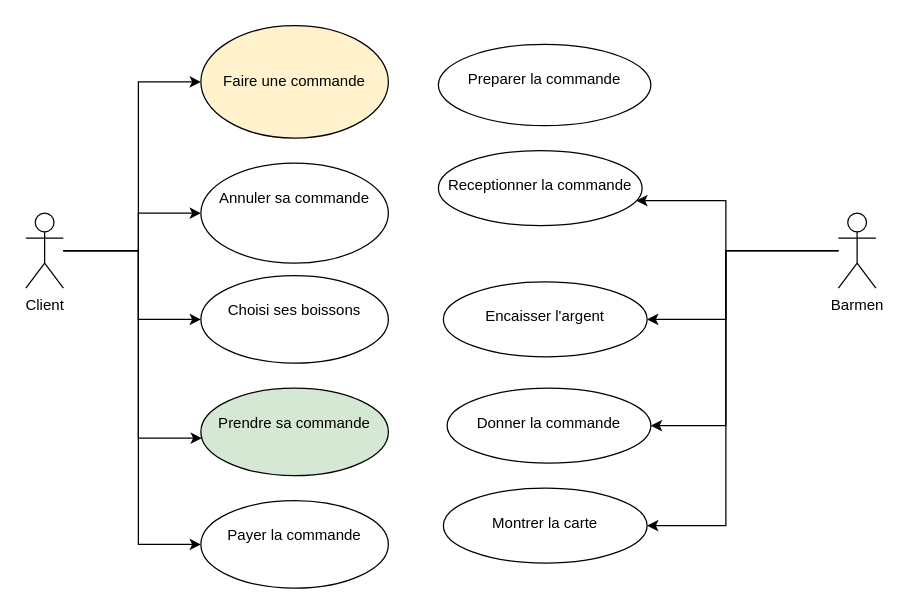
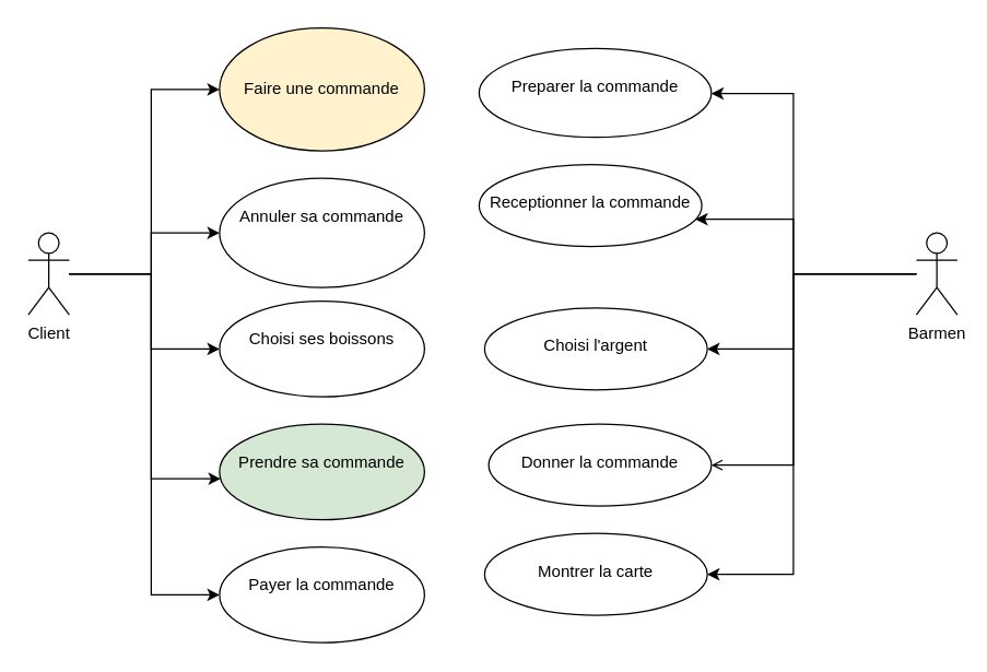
  <mxCell id="0" />
  <mxCell id="1" parent="0" />
  <mxCell id="2" style="edgeStyle=orthogonalEdgeStyle;rounded=0;orthogonalLoop=1;jettySize=auto;html=1;entryX=0;entryY=0.5;entryDx=0;entryDy=0;" edge="1" parent="1" source="7" target="14"><mxGeometry relative="1" as="geometry"><Array as="points"><mxPoint x="110" y="200" /><mxPoint x="110" y="65" /></Array></mxGeometry></mxCell>
  <mxCell id="3" value="" style="edgeStyle=orthogonalEdgeStyle;rounded=0;orthogonalLoop=1;jettySize=auto;html=1;" edge="1" parent="1" source="7" target="15"><mxGeometry relative="1" as="geometry"><Array as="points"><mxPoint x="110" y="200" /><mxPoint x="110" y="170" /></Array></mxGeometry></mxCell>
  <mxCell id="4" value="" style="edgeStyle=orthogonalEdgeStyle;rounded=0;orthogonalLoop=1;jettySize=auto;html=1;" edge="1" parent="1" source="7" target="16"><mxGeometry relative="1" as="geometry"><Array as="points"><mxPoint x="110" y="200" /><mxPoint x="110" y="255" /></Array></mxGeometry></mxCell>
  <mxCell id="5" value="" style="edgeStyle=orthogonalEdgeStyle;rounded=0;orthogonalLoop=1;jettySize=auto;html=1;" edge="1" parent="1" source="7" target="17"><mxGeometry relative="1" as="geometry"><Array as="points"><mxPoint x="110" y="200" /><mxPoint x="110" y="350" /></Array></mxGeometry></mxCell>
  <mxCell id="6" style="edgeStyle=orthogonalEdgeStyle;rounded=0;orthogonalLoop=1;jettySize=auto;html=1;entryX=0;entryY=0.5;entryDx=0;entryDy=0;" edge="1" parent="1" source="7" target="18"><mxGeometry relative="1" as="geometry"><Array as="points"><mxPoint x="110" y="200" /><mxPoint x="110" y="435" /></Array></mxGeometry></mxCell>
  <mxCell id="7" value="Client" style="shape=umlActor;verticalLabelPosition=bottom;verticalAlign=top;html=1;" vertex="1" parent="1"><mxGeometry x="20" y="170" width="30" height="60" as="geometry" /></mxCell>
+ <mxCell id="8" value="" style="edgeStyle=orthogonalEdgeStyle;rounded=0;orthogonalLoop=1;jettySize=auto;html=1;" edge="1" parent="1" source="13" target="19"><mxGeometry relative="1" as="geometry"><Array as="points"><mxPoint x="580" y="200" /><mxPoint x="580" y="68" /></Array></mxGeometry></mxCell>
  <mxCell id="9" value="" style="edgeStyle=orthogonalEdgeStyle;rounded=0;orthogonalLoop=1;jettySize=auto;html=1;" edge="1" parent="1" source="13" target="20"><mxGeometry relative="1" as="geometry"><Array as="points"><mxPoint x="580" y="200" /><mxPoint x="580" y="160" /></Array></mxGeometry></mxCell>
  <mxCell id="10" value="" style="edgeStyle=orthogonalEdgeStyle;rounded=0;orthogonalLoop=1;jettySize=auto;html=1;" edge="1" parent="1" source="13" target="21"><mxGeometry relative="1" as="geometry"><Array as="points"><mxPoint x="580" y="200" /><mxPoint x="580" y="255" /></Array></mxGeometry></mxCell>
- <mxCell id="11" style="edgeStyle=orthogonalEdgeStyle;rounded=0;orthogonalLoop=1;jettySize=auto;html=1;entryX=1;entryY=0.5;entryDx=0;entryDy=0;" edge="1" parent="1" source="13" target="22"><mxGeometry relative="1" as="geometry"><Array as="points"><mxPoint x="580" y="200" /><mxPoint x="580" y="340" /></Array></mxGeometry></mxCell>
+ <mxCell id="11" style="edgeStyle=orthogonalEdgeStyle;rounded=0;orthogonalLoop=1;jettySize=auto;html=1;entryX=1;entryY=0.5;entryDx=0;entryDy=0;endArrow=open;" edge="1" parent="1" source="13" target="22"><mxGeometry relative="1" as="geometry"><Array as="points"><mxPoint x="580" y="200" /><mxPoint x="580" y="340" /></Array></mxGeometry></mxCell>
  <mxCell id="12" style="edgeStyle=orthogonalEdgeStyle;rounded=0;orthogonalLoop=1;jettySize=auto;html=1;entryX=1;entryY=0.5;entryDx=0;entryDy=0;" edge="1" parent="1" source="13" target="23"><mxGeometry relative="1" as="geometry"><Array as="points"><mxPoint x="580" y="200" /><mxPoint x="580" y="420" /></Array></mxGeometry></mxCell>
  <mxCell id="13" value="Barmen" style="shape=umlActor;verticalLabelPosition=bottom;verticalAlign=top;html=1;" vertex="1" parent="1"><mxGeometry x="670" y="170" width="30" height="60" as="geometry" /></mxCell>
  <mxCell id="14" value="Faire une commande" style="ellipse;whiteSpace=wrap;html=1;fillColor=#fff2cc;" vertex="1" parent="1"><mxGeometry x="160" y="20" width="150" height="90" as="geometry" /></mxCell>
  <mxCell id="15" value="&lt;div align=&quot;center&quot;&gt;&lt;br&gt;&lt;/div&gt;&lt;div align=&quot;center&quot;&gt;Annuler sa commande&lt;/div&gt;" style="ellipse;whiteSpace=wrap;html=1;verticalAlign=top;align=center;" vertex="1" parent="1"><mxGeometry x="160" y="130" width="150" height="80" as="geometry" /></mxCell>
  <mxCell id="16" value="&lt;div&gt;&lt;br&gt;&lt;/div&gt;&lt;div&gt;Choisi ses boissons&lt;/div&gt;" style="ellipse;whiteSpace=wrap;html=1;verticalAlign=top;" vertex="1" parent="1"><mxGeometry x="160" y="220" width="150" height="70" as="geometry" /></mxCell>
  <mxCell id="17" value="&lt;div&gt;&lt;br&gt;&lt;/div&gt;&lt;div&gt;Prendre sa commande&lt;br&gt;&lt;/div&gt;" style="ellipse;whiteSpace=wrap;html=1;verticalAlign=top;fillColor=#d5e8d4;" vertex="1" parent="1"><mxGeometry x="160" y="310" width="150" height="70" as="geometry" /></mxCell>
  <mxCell id="18" value="&lt;div&gt;&lt;br&gt;&lt;/div&gt;&lt;div&gt;Payer la commande&lt;br&gt;&lt;/div&gt;" style="ellipse;whiteSpace=wrap;html=1;verticalAlign=top;" vertex="1" parent="1"><mxGeometry x="160" y="400" width="150" height="70" as="geometry" /></mxCell>
  <mxCell id="19" value="&lt;div&gt;&lt;br&gt;&lt;/div&gt;&lt;div&gt;Preparer la commande&lt;br&gt;&lt;/div&gt;" style="ellipse;whiteSpace=wrap;html=1;verticalAlign=top;" vertex="1" parent="1"><mxGeometry x="350" y="35" width="170" height="65" as="geometry" /></mxCell>
  <mxCell id="20" value="&lt;div&gt;&lt;br&gt;&lt;/div&gt;&lt;div&gt;Receptionner la commande&lt;br&gt;&lt;/div&gt;" style="ellipse;whiteSpace=wrap;html=1;verticalAlign=top;" vertex="1" parent="1"><mxGeometry x="350" y="120" width="163" height="60" as="geometry" /></mxCell>
- <mxCell id="21" value="&lt;div&gt;&lt;br&gt;&lt;/div&gt;&lt;div&gt;Encaisser l'argent&lt;br&gt;&lt;/div&gt;" style="ellipse;whiteSpace=wrap;html=1;verticalAlign=top;" vertex="1" parent="1"><mxGeometry x="354" y="225" width="163" height="60" as="geometry" /></mxCell>
+ <mxCell id="21" value="&lt;div&gt;&lt;br&gt;&lt;/div&gt;&lt;div&gt;Choisi l'argent&lt;br&gt;&lt;/div&gt;" style="ellipse;whiteSpace=wrap;html=1;verticalAlign=top;" vertex="1" parent="1"><mxGeometry x="354" y="225" width="163" height="60" as="geometry" /></mxCell>
  <mxCell id="22" value="&lt;div&gt;&lt;br&gt;&lt;/div&gt;&lt;div&gt;Donner la commande&lt;br&gt;&lt;/div&gt;" style="ellipse;whiteSpace=wrap;html=1;verticalAlign=top;" vertex="1" parent="1"><mxGeometry x="357" y="310" width="163" height="60" as="geometry" /></mxCell>
  <mxCell id="23" value="&lt;div&gt;&lt;br&gt;&lt;/div&gt;&lt;div&gt;Montrer la carte&lt;br&gt;&lt;/div&gt;" style="ellipse;whiteSpace=wrap;html=1;verticalAlign=top;" vertex="1" parent="1"><mxGeometry x="354" y="390" width="163" height="60" as="geometry" /></mxCell>
